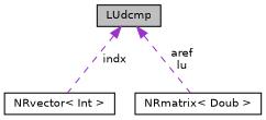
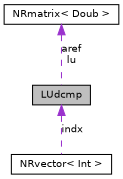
  digraph {
    fontname="DejaVu Sans"
    node [color=black fillcolor=white fontname="DejaVu Sans" fontsize=10 shape=record style=filled]
    edge [color=darkorchid3 dir=back fontname="DejaVu Sans" fontsize=10 labelfontname="FreeSans.ttf" labelfontsize=10 style=dashed]
    n1 [fillcolor=grey75 fontcolor=black height=0.2 label=LUdcmp width=0.4]
    n2 [height=0.2 label="NRvector\< Int \>" width=0.4]
    n3 [height=0.2 label="NRmatrix\< Doub \>" width=0.4]
    n1 -> n2 [label=indx]
-   n1 -> n3 [label="aref\nlu"]
+   n3 -> n1 [label="aref\nlu"]
  }
